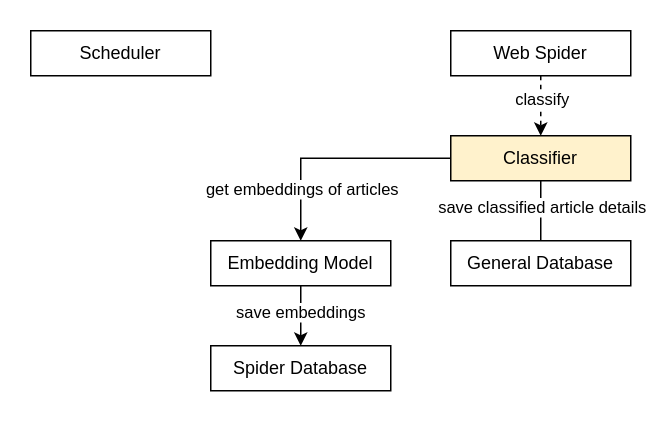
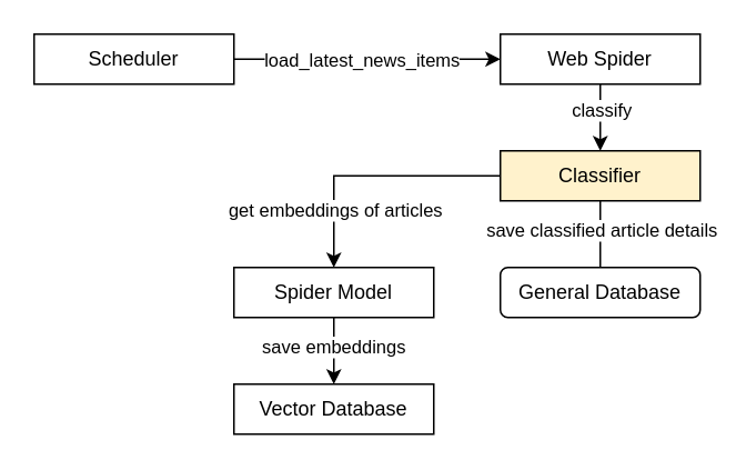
  <mxCell id="0" />
  <mxCell id="1" parent="0" />
+ <mxCell id="2" style="edgeStyle=orthogonalEdgeStyle;rounded=0;orthogonalLoop=1;jettySize=auto;html=1;" edge="1" parent="1" source="4" target="7"><mxGeometry relative="1" as="geometry" /></mxCell>
+ <mxCell id="3" value="load_latest_news_items" style="edgeLabel;html=1;align=center;verticalAlign=middle;resizable=0;points=[];" vertex="1" connectable="0" parent="2"><mxGeometry x="-0.055" relative="1" as="geometry"><mxPoint as="offset" /></mxGeometry></mxCell>
  <mxCell id="4" value="Scheduler" style="rounded=0;whiteSpace=wrap;html=1;" parent="1" vertex="1"><mxGeometry x="20" y="20" width="120" height="30" as="geometry" /></mxCell>
- <mxCell id="5" style="edgeStyle=orthogonalEdgeStyle;rounded=0;orthogonalLoop=1;jettySize=auto;html=1;dashed=1;" edge="1" parent="1" source="7" target="12"><mxGeometry relative="1" as="geometry" /></mxCell>
+ <mxCell id="5" style="edgeStyle=orthogonalEdgeStyle;rounded=0;orthogonalLoop=1;jettySize=auto;html=1;" edge="1" parent="1" source="7" target="12"><mxGeometry relative="1" as="geometry" /></mxCell>
  <mxCell id="6" value="classify" style="edgeLabel;html=1;align=center;verticalAlign=middle;resizable=0;points=[];" vertex="1" connectable="0" parent="5"><mxGeometry x="-0.265" relative="1" as="geometry"><mxPoint as="offset" /></mxGeometry></mxCell>
  <mxCell id="7" value="Web Spider" style="rounded=0;whiteSpace=wrap;html=1;" vertex="1" parent="1"><mxGeometry x="300" y="20" width="120" height="30" as="geometry" /></mxCell>
  <mxCell id="8" style="edgeStyle=orthogonalEdgeStyle;rounded=0;orthogonalLoop=1;jettySize=auto;html=1;endArrow=none;" edge="1" parent="1" source="12" target="13"><mxGeometry relative="1" as="geometry" /></mxCell>
  <mxCell id="9" value="save classified article details" style="edgeLabel;html=1;align=center;verticalAlign=middle;resizable=0;points=[];" vertex="1" connectable="0" parent="8"><mxGeometry x="-0.143" relative="1" as="geometry"><mxPoint as="offset" /></mxGeometry></mxCell>
  <mxCell id="10" style="edgeStyle=orthogonalEdgeStyle;rounded=0;orthogonalLoop=1;jettySize=auto;html=1;" edge="1" parent="1" source="12" target="16"><mxGeometry relative="1" as="geometry" /></mxCell>
  <mxCell id="11" value="get embeddings of articles" style="edgeLabel;html=1;align=center;verticalAlign=middle;resizable=0;points=[];" vertex="1" connectable="0" parent="10"><mxGeometry x="0.543" relative="1" as="geometry"><mxPoint as="offset" /></mxGeometry></mxCell>
  <mxCell id="12" value="Classifier" style="rounded=0;whiteSpace=wrap;html=1;fillColor=#fff2cc;" vertex="1" parent="1"><mxGeometry x="300" y="90" width="120" height="30" as="geometry" /></mxCell>
- <mxCell id="13" value="General Database" style="rounded=0;whiteSpace=wrap;html=1;" vertex="1" parent="1"><mxGeometry x="300" y="160" width="120" height="30" as="geometry" /></mxCell>
+ <mxCell id="13" value="General Database" style="whiteSpace=wrap;html=1;rounded=1;" vertex="1" parent="1"><mxGeometry x="300" y="160" width="120" height="30" as="geometry" /></mxCell>
  <mxCell id="14" style="edgeStyle=orthogonalEdgeStyle;rounded=0;orthogonalLoop=1;jettySize=auto;html=1;" edge="1" parent="1" source="16" target="17"><mxGeometry relative="1" as="geometry" /></mxCell>
  <mxCell id="15" value="save embeddings" style="edgeLabel;html=1;align=center;verticalAlign=middle;resizable=0;points=[];" vertex="1" connectable="0" parent="14"><mxGeometry x="-0.143" y="-1" relative="1" as="geometry"><mxPoint as="offset" /></mxGeometry></mxCell>
- <mxCell id="16" value="Embedding Model" style="rounded=0;whiteSpace=wrap;html=1;" vertex="1" parent="1"><mxGeometry x="140" y="160" width="120" height="30" as="geometry" /></mxCell>
- <mxCell id="17" value="Spider Database" style="rounded=0;whiteSpace=wrap;html=1;" vertex="1" parent="1"><mxGeometry x="140" y="230" width="120" height="30" as="geometry" /></mxCell>
+ <mxCell id="16" value="Spider Model" style="rounded=0;whiteSpace=wrap;html=1;" vertex="1" parent="1"><mxGeometry x="140" y="160" width="120" height="30" as="geometry" /></mxCell>
+ <mxCell id="17" value="Vector Database" style="rounded=0;whiteSpace=wrap;html=1;" vertex="1" parent="1"><mxGeometry x="140" y="230" width="120" height="30" as="geometry" /></mxCell>
